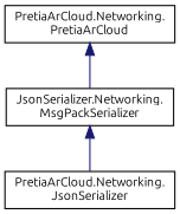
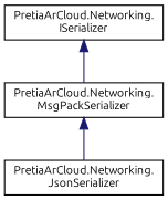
  digraph {
    fontname=Ubuntu
    rankdir=TB
    node [color=black fillcolor=white fontname=Ubuntu fontsize=10 shape=record style=filled]
    edge [color=midnightblue dir=back fontname=Ubuntu fontsize=10 labelfontname=Helvetica labelfontsize=10 style=solid]
-   n1 [height=0.2 label="PretiaArCloud.Networking.\lPretiaArCloud" width=0.4]
-   n2 [height=0.2 label="JsonSerializer.Networking.\lMsgPackSerializer" width=0.4]
+   n1 [height=0.2 label="PretiaArCloud.Networking.\lISerializer" width=0.4]
+   n2 [height=0.2 label="PretiaArCloud.Networking.\lMsgPackSerializer" width=0.4]
    n3 [height=0.2 label="PretiaArCloud.Networking.\lJsonSerializer" width=0.4]
    n1 -> n2
    n2 -> n3
  }
